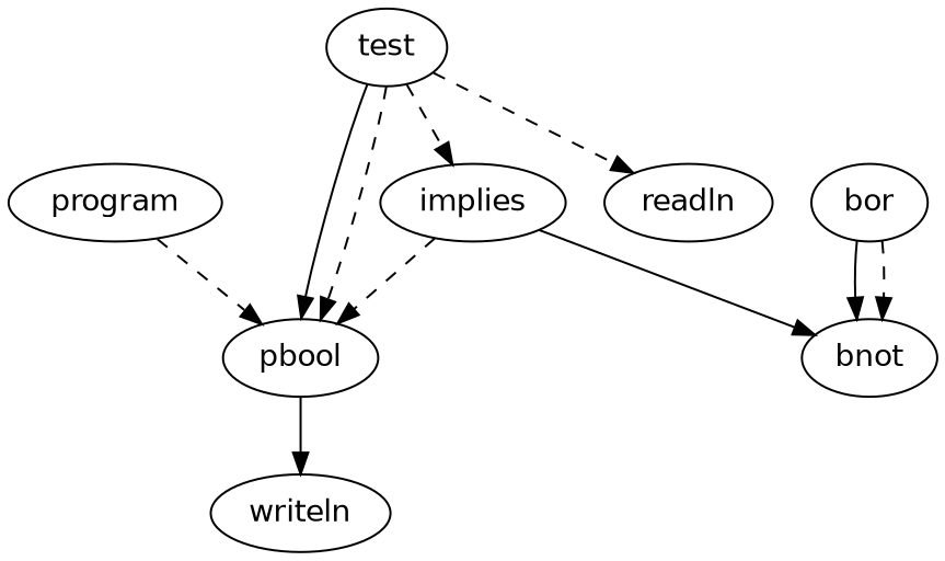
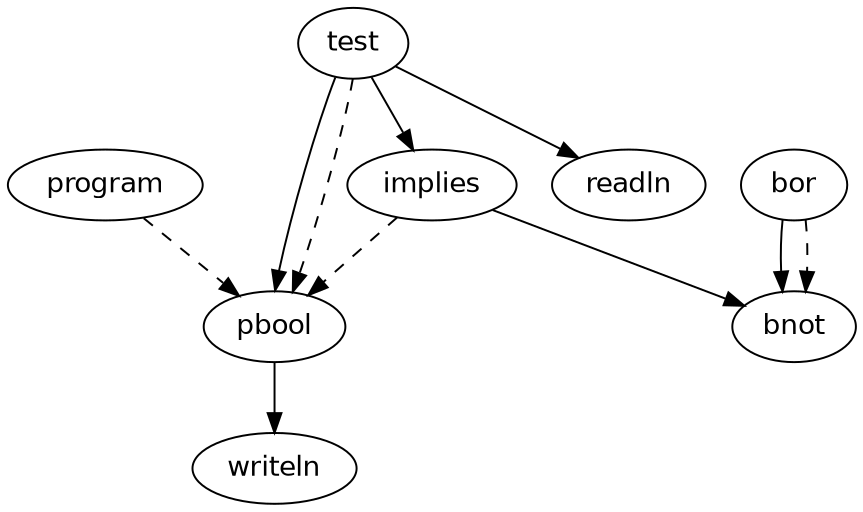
  digraph {
    fontname="DejaVu Sans"
    node [fontname="DejaVu Sans"]
    edge [fontname="DejaVu Sans"]
    program
    pbool
    test
    implies
    readln
    bor
    bnot
    writeln
    program -> pbool [style=dashed]
    pbool -> writeln [style=solid]
    test -> pbool
    test -> pbool [style=dashed]
-   test -> implies [style=dashed]
-   test -> readln [style=dashed]
+   test -> implies
+   test -> readln
    implies -> pbool [style=dashed]
    implies -> bnot
    bor -> bnot
    bor -> bnot [style=dashed]
  }
